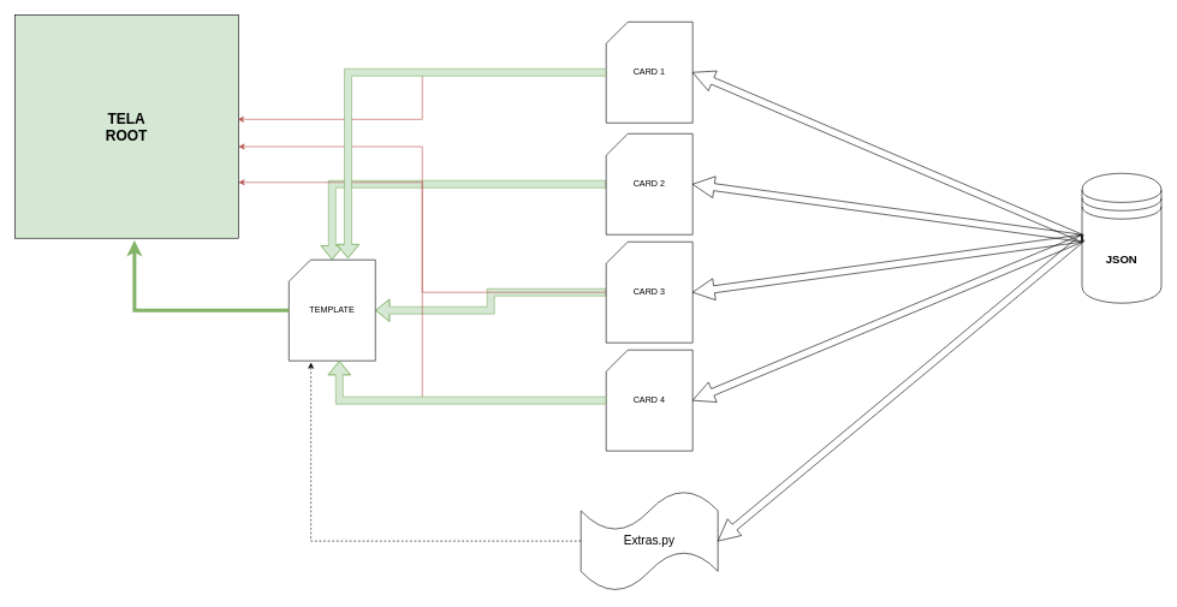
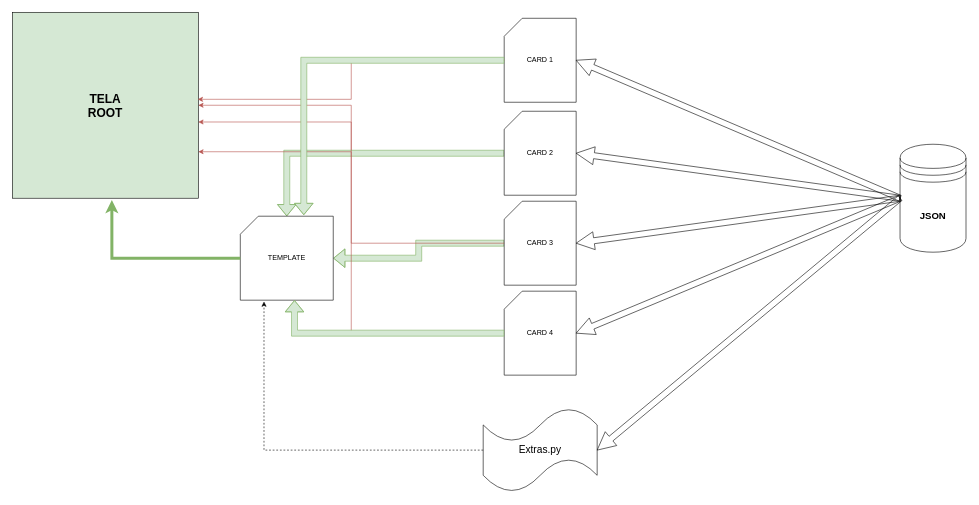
  <mxCell id="0" />
  <mxCell id="1" parent="0" />
  <mxCell id="2" value="&lt;b style=&quot;background-color: initial; font-size: 20px;&quot;&gt;TELA&lt;/b&gt;&lt;br&gt;&lt;b style=&quot;background-color: initial; font-size: 20px;&quot;&gt;ROOT&lt;/b&gt;" style="whiteSpace=wrap;html=1;aspect=fixed;fillColor=#d5e8d4;" parent="1" vertex="1"><mxGeometry x="20" y="20" width="310" height="310" as="geometry" /></mxCell>
  <mxCell id="3" value="CARD 1" style="shape=card;whiteSpace=wrap;html=1;" parent="1" vertex="1"><mxGeometry x="840" y="30" width="120" height="140" as="geometry" /></mxCell>
  <mxCell id="4" style="edgeStyle=orthogonalEdgeStyle;rounded=0;orthogonalLoop=1;jettySize=auto;html=1;shape=flexArrow;fillColor=#d5e8d4;strokeColor=#82b366;entryX=1;entryY=0.5;entryDx=0;entryDy=0;entryPerimeter=0;" parent="1" source="5" target="13" edge="1"><mxGeometry relative="1" as="geometry"><mxPoint x="530" y="430" as="targetPoint" /></mxGeometry></mxCell>
  <mxCell id="5" value="CARD 3" style="shape=card;whiteSpace=wrap;html=1;" parent="1" vertex="1"><mxGeometry x="840" y="335" width="120" height="140" as="geometry" /></mxCell>
+ <mxCell id="6" style="edgeStyle=orthogonalEdgeStyle;rounded=0;orthogonalLoop=1;jettySize=auto;html=1;entryX=1;entryY=0.5;entryDx=0;entryDy=0;fillColor=#f8cecc;strokeColor=#b85450;" parent="1" source="8" target="2" edge="1"><mxGeometry relative="1" as="geometry" /></mxCell>
  <mxCell id="7" style="edgeStyle=orthogonalEdgeStyle;rounded=0;orthogonalLoop=1;jettySize=auto;html=1;shape=flexArrow;fillColor=#d5e8d4;strokeColor=#82b366;" parent="1" source="8" target="13" edge="1"><mxGeometry relative="1" as="geometry" /></mxCell>
  <mxCell id="8" value="CARD 2" style="shape=card;whiteSpace=wrap;html=1;" parent="1" vertex="1"><mxGeometry x="840" y="185" width="120" height="140" as="geometry" /></mxCell>
  <mxCell id="9" style="edgeStyle=orthogonalEdgeStyle;rounded=0;orthogonalLoop=1;jettySize=auto;html=1;entryX=1;entryY=0.75;entryDx=0;entryDy=0;fillColor=#f8cecc;strokeColor=#b85450;" parent="1" source="10" target="2" edge="1"><mxGeometry relative="1" as="geometry" /></mxCell>
  <mxCell id="10" value="CARD 4" style="shape=card;whiteSpace=wrap;html=1;" parent="1" vertex="1"><mxGeometry x="840" y="485" width="120" height="140" as="geometry" /></mxCell>
  <mxCell id="11" style="edgeStyle=orthogonalEdgeStyle;rounded=0;orthogonalLoop=1;jettySize=auto;html=1;entryX=0.997;entryY=0.468;entryDx=0;entryDy=0;entryPerimeter=0;fillColor=#f8cecc;strokeColor=#b85450;" parent="1" source="3" target="2" edge="1"><mxGeometry relative="1" as="geometry" /></mxCell>
  <mxCell id="12" style="edgeStyle=orthogonalEdgeStyle;rounded=0;orthogonalLoop=1;jettySize=auto;html=1;entryX=1;entryY=0.59;entryDx=0;entryDy=0;entryPerimeter=0;fillColor=#f8cecc;strokeColor=#b85450;" parent="1" source="5" target="2" edge="1"><mxGeometry relative="1" as="geometry" /></mxCell>
- <mxCell id="13" value="TEMPLATE&lt;br&gt;" style="shape=card;whiteSpace=wrap;html=1;" parent="1" vertex="1"><mxGeometry x="400" y="360" width="120" height="140" as="geometry" /></mxCell>
+ <mxCell id="13" value="TEMPLATE&lt;br&gt;" style="shape=card;whiteSpace=wrap;html=1;" parent="1" vertex="1"><mxGeometry x="400" y="360" width="155" height="140" as="geometry" /></mxCell>
  <mxCell id="14" style="edgeStyle=orthogonalEdgeStyle;rounded=0;orthogonalLoop=1;jettySize=auto;html=1;entryX=0.683;entryY=-0.014;entryDx=0;entryDy=0;entryPerimeter=0;shape=flexArrow;fillColor=#d5e8d4;strokeColor=#82b366;" parent="1" source="3" target="13" edge="1"><mxGeometry relative="1" as="geometry" /></mxCell>
  <mxCell id="15" style="edgeStyle=orthogonalEdgeStyle;rounded=0;orthogonalLoop=1;jettySize=auto;html=1;entryX=0.583;entryY=1;entryDx=0;entryDy=0;entryPerimeter=0;shape=flexArrow;fillColor=#d5e8d4;strokeColor=#82b366;" parent="1" source="10" target="13" edge="1"><mxGeometry relative="1" as="geometry" /></mxCell>
  <mxCell id="16" style="edgeStyle=orthogonalEdgeStyle;rounded=0;orthogonalLoop=1;jettySize=auto;html=1;entryX=0.535;entryY=1.01;entryDx=0;entryDy=0;entryPerimeter=0;fillColor=#d5e8d4;strokeColor=#82b366;strokeWidth=5;" parent="1" source="13" target="2" edge="1"><mxGeometry relative="1" as="geometry" /></mxCell>
  <mxCell id="17" value="&lt;font style=&quot;font-size: 16px;&quot;&gt;&lt;b&gt;JSON&lt;/b&gt;&lt;/font&gt;" style="shape=datastore;whiteSpace=wrap;html=1;" parent="1" vertex="1"><mxGeometry x="1500" y="240" width="110" height="180" as="geometry" /></mxCell>
  <mxCell id="18" style="edgeStyle=orthogonalEdgeStyle;rounded=0;orthogonalLoop=1;jettySize=auto;html=1;entryX=1;entryY=0.5;entryDx=0;entryDy=0;entryPerimeter=0;shape=arrow;" parent="1" source="17" target="3" edge="1"><mxGeometry relative="1" as="geometry" /></mxCell>
  <mxCell id="19" style="edgeStyle=orthogonalEdgeStyle;rounded=0;orthogonalLoop=1;jettySize=auto;html=1;entryX=1;entryY=0.5;entryDx=0;entryDy=0;entryPerimeter=0;shape=arrow;" parent="1" source="17" target="8" edge="1"><mxGeometry relative="1" as="geometry" /></mxCell>
  <mxCell id="20" style="edgeStyle=orthogonalEdgeStyle;rounded=0;orthogonalLoop=1;jettySize=auto;html=1;entryX=1;entryY=0.5;entryDx=0;entryDy=0;entryPerimeter=0;shape=arrow;" parent="1" source="17" target="5" edge="1"><mxGeometry relative="1" as="geometry" /></mxCell>
  <mxCell id="21" style="edgeStyle=orthogonalEdgeStyle;rounded=0;orthogonalLoop=1;jettySize=auto;html=1;entryX=1;entryY=0.5;entryDx=0;entryDy=0;entryPerimeter=0;shape=arrow;" parent="1" source="17" target="10" edge="1"><mxGeometry relative="1" as="geometry" /></mxCell>
  <mxCell id="22" value="&lt;font style=&quot;font-size: 17px;&quot;&gt;Extras.py&lt;/font&gt;" style="shape=tape;whiteSpace=wrap;html=1;" parent="1" vertex="1"><mxGeometry x="805" y="680" width="190" height="140" as="geometry" /></mxCell>
  <mxCell id="23" style="edgeStyle=orthogonalEdgeStyle;rounded=0;orthogonalLoop=1;jettySize=auto;html=1;entryX=0.255;entryY=1.016;entryDx=0;entryDy=0;entryPerimeter=0;dashed=1;" parent="1" source="22" target="13" edge="1"><mxGeometry relative="1" as="geometry" /></mxCell>
  <mxCell id="24" style="edgeStyle=orthogonalEdgeStyle;rounded=0;orthogonalLoop=1;jettySize=auto;html=1;entryX=1;entryY=0.5;entryDx=0;entryDy=0;entryPerimeter=0;shape=arrow;" parent="1" source="17" target="22" edge="1"><mxGeometry relative="1" as="geometry" /></mxCell>
